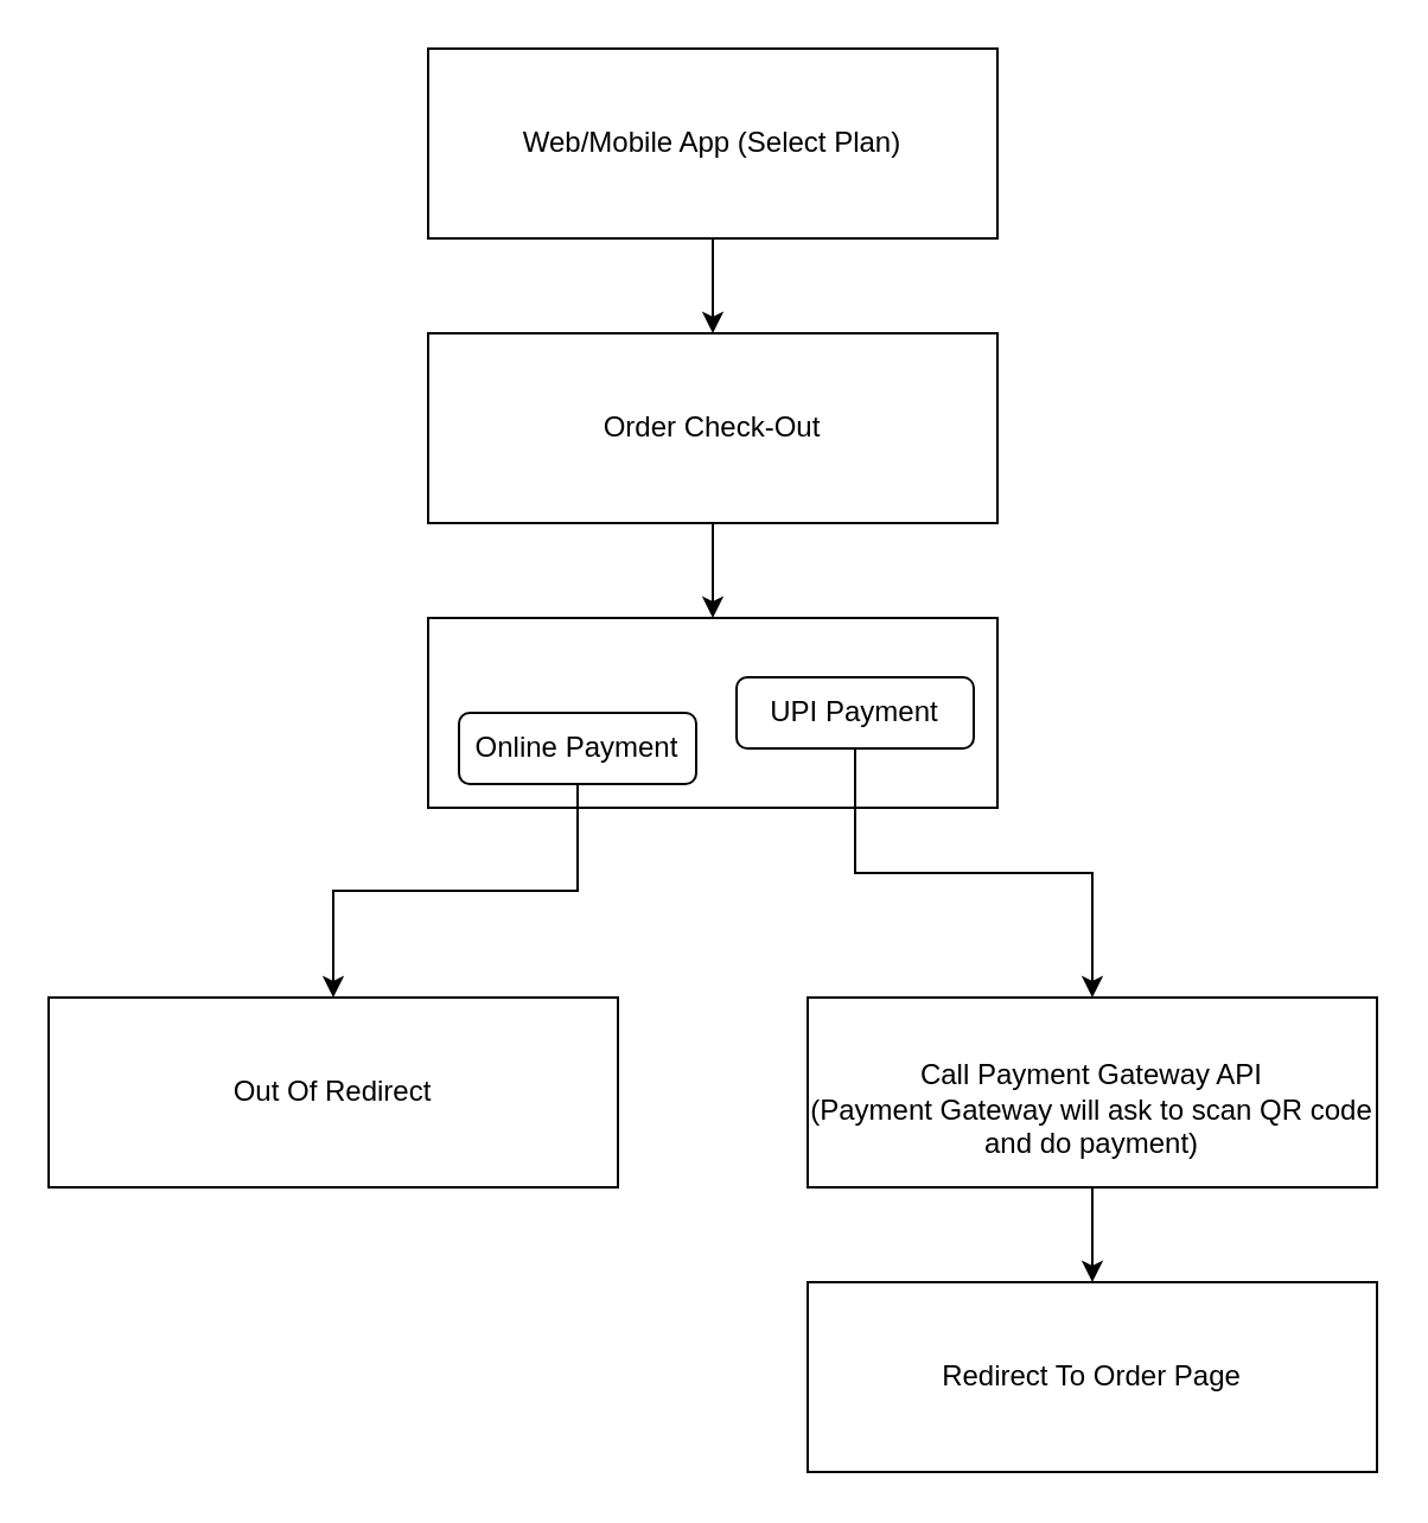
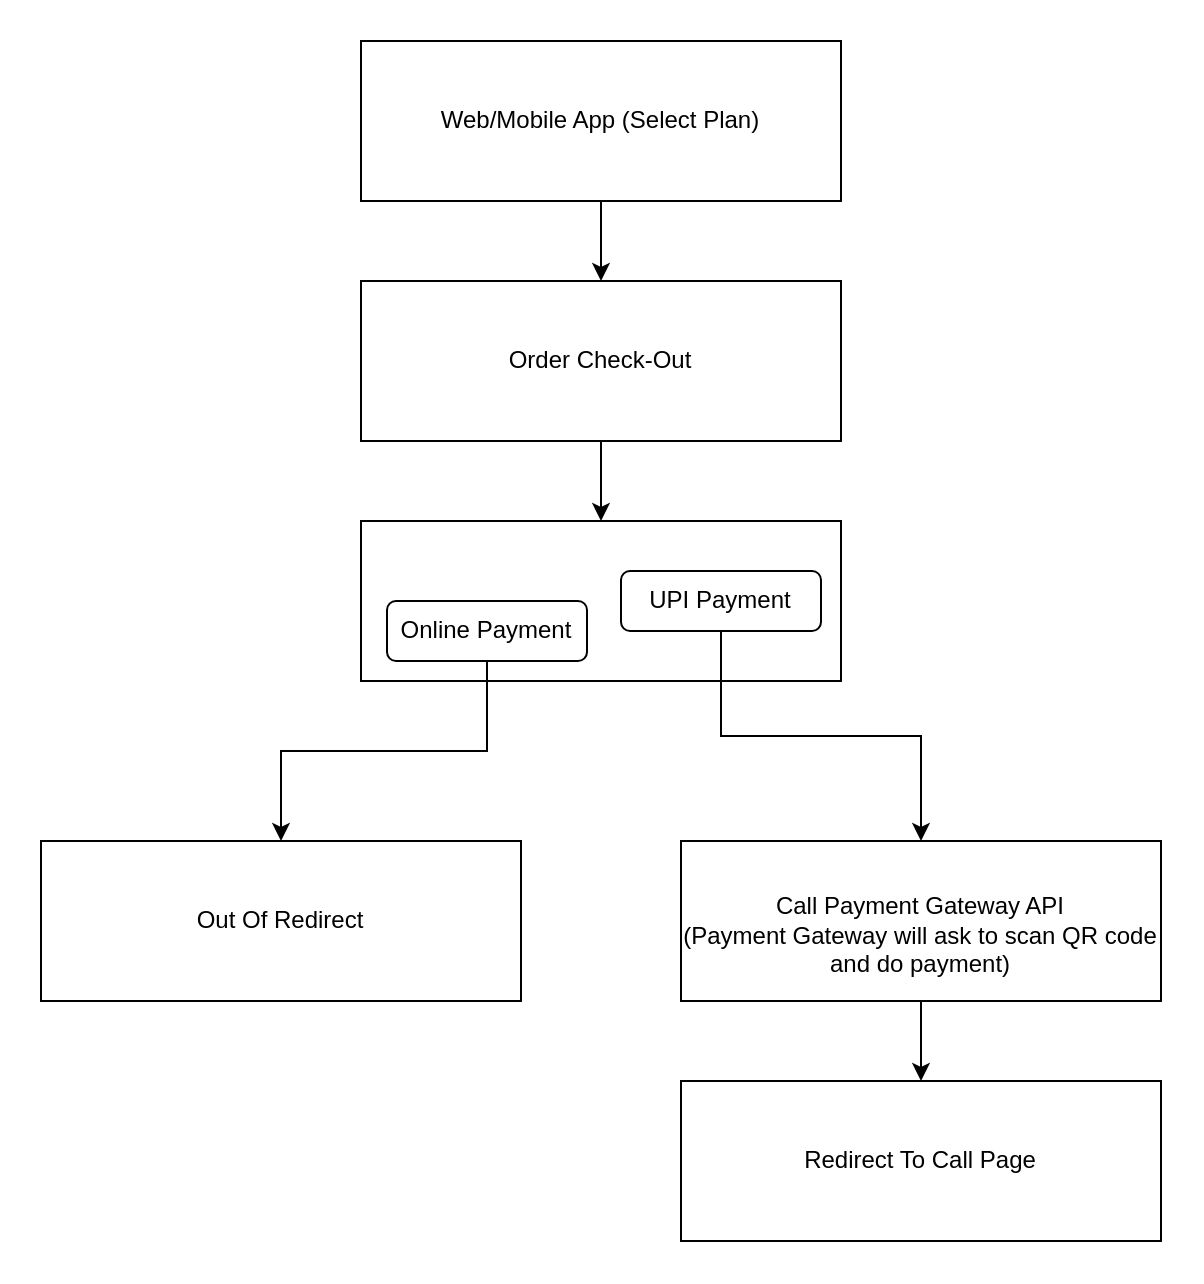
  <mxCell id="0" />
  <mxCell id="1" parent="0" />
  <mxCell id="2" value="" style="edgeStyle=orthogonalEdgeStyle;rounded=0;orthogonalLoop=1;jettySize=auto;html=1;" edge="1" parent="1" source="3" target="5"><mxGeometry relative="1" as="geometry" /></mxCell>
  <mxCell id="3" value="Web/Mobile App (Select Plan)" style="rounded=0;whiteSpace=wrap;html=1;" vertex="1" parent="1"><mxGeometry x="180" y="20" width="240" height="80" as="geometry" /></mxCell>
  <mxCell id="4" value="" style="edgeStyle=orthogonalEdgeStyle;rounded=0;orthogonalLoop=1;jettySize=auto;html=1;" edge="1" parent="1" source="5" target="6"><mxGeometry relative="1" as="geometry" /></mxCell>
  <mxCell id="5" value="Order Check-Out" style="rounded=0;whiteSpace=wrap;html=1;" vertex="1" parent="1"><mxGeometry x="180" y="140" width="240" height="80" as="geometry" /></mxCell>
  <mxCell id="6" value="" style="rounded=0;whiteSpace=wrap;html=1;" vertex="1" parent="1"><mxGeometry x="180" y="260" width="240" height="80" as="geometry" /></mxCell>
  <mxCell id="7" style="edgeStyle=orthogonalEdgeStyle;rounded=0;orthogonalLoop=1;jettySize=auto;html=1;entryX=0.5;entryY=0;entryDx=0;entryDy=0;" edge="1" parent="1" source="8" target="13"><mxGeometry relative="1" as="geometry" /></mxCell>
  <mxCell id="8" value="Online Payment" style="rounded=1;whiteSpace=wrap;html=1;" vertex="1" parent="1"><mxGeometry x="193" y="300" width="100" height="30" as="geometry" /></mxCell>
  <mxCell id="9" style="edgeStyle=orthogonalEdgeStyle;rounded=0;orthogonalLoop=1;jettySize=auto;html=1;entryX=0.5;entryY=0;entryDx=0;entryDy=0;" edge="1" parent="1" source="10" target="12"><mxGeometry relative="1" as="geometry" /></mxCell>
  <mxCell id="10" value="UPI Payment" style="rounded=1;whiteSpace=wrap;html=1;" vertex="1" parent="1"><mxGeometry x="310" y="285" width="100" height="30" as="geometry" /></mxCell>
  <mxCell id="11" style="edgeStyle=orthogonalEdgeStyle;rounded=0;orthogonalLoop=1;jettySize=auto;html=1;entryX=0.5;entryY=0;entryDx=0;entryDy=0;" edge="1" parent="1" source="12" target="14"><mxGeometry relative="1" as="geometry" /></mxCell>
  <mxCell id="12" value="&lt;div&gt;&lt;br&gt;&lt;/div&gt;&lt;div&gt;&lt;br&gt;&lt;/div&gt;&lt;div&gt;Call Payment Gateway API&lt;/div&gt;&lt;div&gt;(Payment Gateway will ask to scan QR code and do payment) &lt;br&gt;&lt;/div&gt;&lt;div&gt;&lt;br&gt;&lt;/div&gt;" style="rounded=0;whiteSpace=wrap;html=1;" vertex="1" parent="1"><mxGeometry x="340" y="420" width="240" height="80" as="geometry" /></mxCell>
  <mxCell id="13" value="Out Of Redirect" style="rounded=0;whiteSpace=wrap;html=1;" vertex="1" parent="1"><mxGeometry x="20" y="420" width="240" height="80" as="geometry" /></mxCell>
- <mxCell id="14" value="Redirect To Order Page" style="rounded=0;whiteSpace=wrap;html=1;" vertex="1" parent="1"><mxGeometry x="340" y="540" width="240" height="80" as="geometry" /></mxCell>
+ <mxCell id="14" value="Redirect To Call Page" style="rounded=0;whiteSpace=wrap;html=1;" vertex="1" parent="1"><mxGeometry x="340" y="540" width="240" height="80" as="geometry" /></mxCell>
